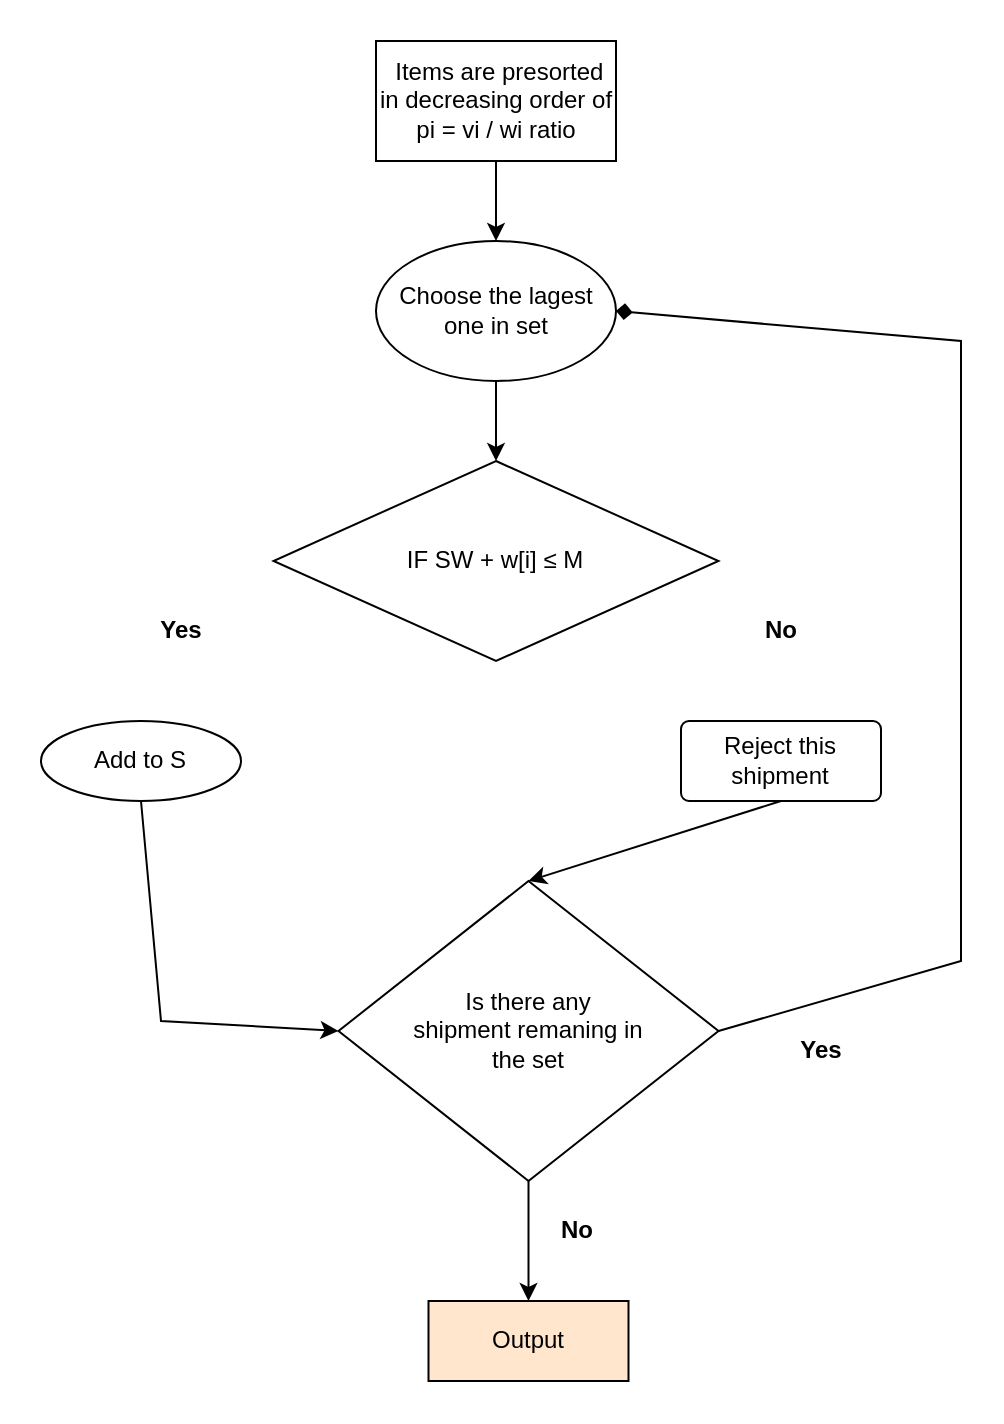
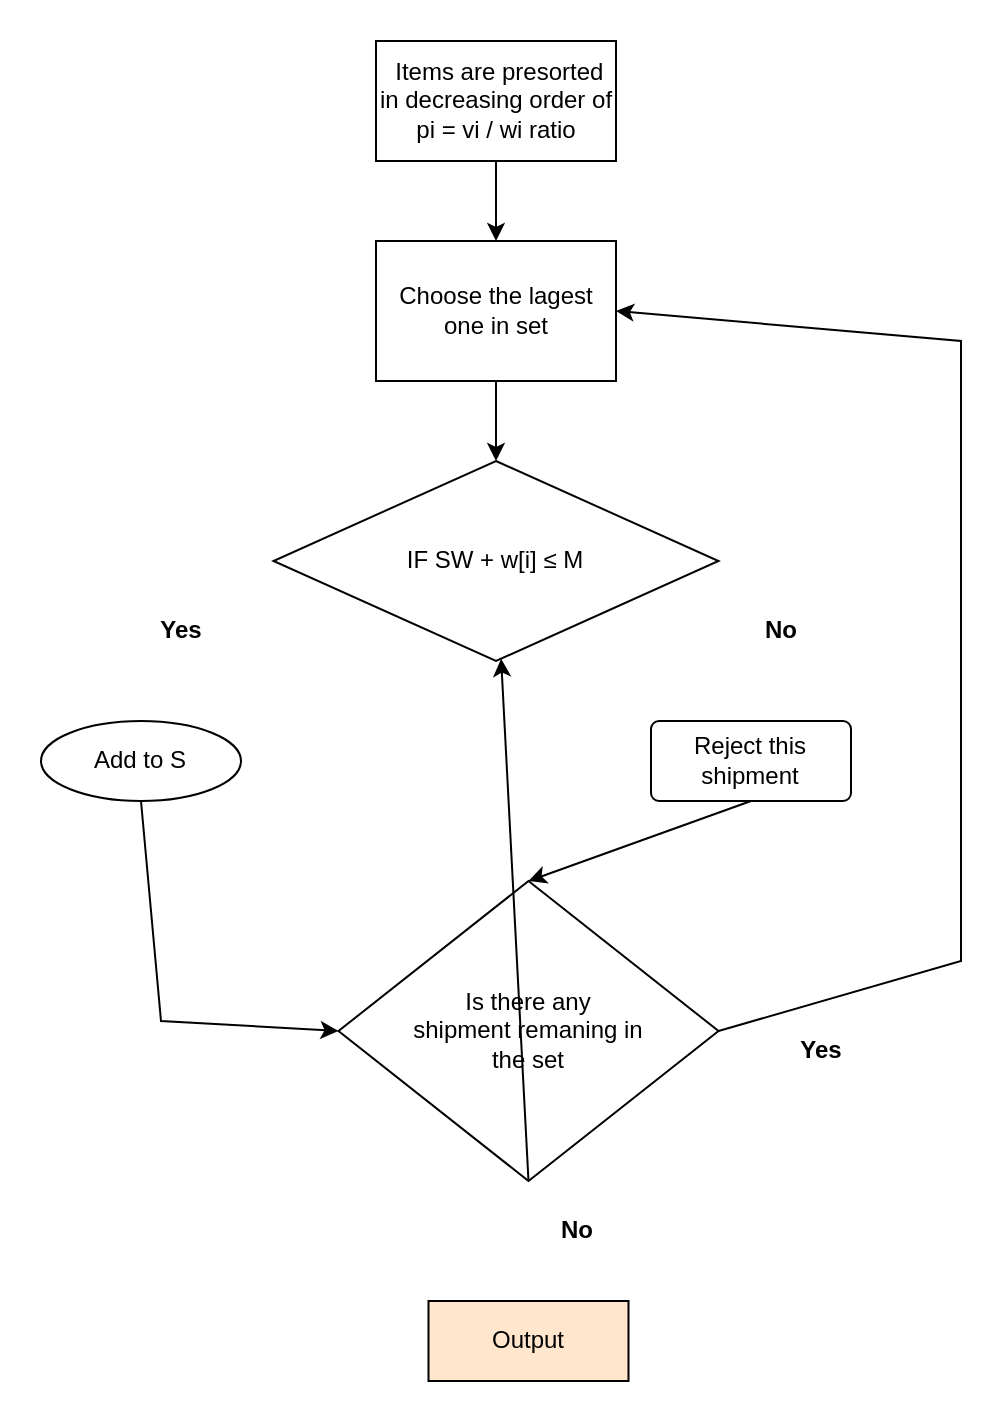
  <mxCell id="0" />
  <mxCell id="1" parent="0" />
  <mxCell id="2" value="&amp;nbsp;Items are presorted in decreasing order of pi = vi / wi ratio" style="rounded=0;whiteSpace=wrap;html=1;" vertex="1" parent="1"><mxGeometry x="187.5" y="20" width="120" height="60" as="geometry" /></mxCell>
- <mxCell id="3" value="Choose the lagest one in set" style="ellipse;whiteSpace=wrap;html=1;" vertex="1" parent="1"><mxGeometry x="187.5" y="120" width="120" height="70" as="geometry" /></mxCell>
+ <mxCell id="3" value="Choose the lagest one in set" style="rounded=0;whiteSpace=wrap;html=1;" vertex="1" parent="1"><mxGeometry x="187.5" y="120" width="120" height="70" as="geometry" /></mxCell>
  <mxCell id="4" value="" style="endArrow=classic;html=1;rounded=0;exitX=0.5;exitY=1;exitDx=0;exitDy=0;entryX=0.5;entryY=0;entryDx=0;entryDy=0;" edge="1" parent="1" source="2" target="3"><mxGeometry width="50" height="50" relative="1" as="geometry"><mxPoint x="210" y="400" as="sourcePoint" /><mxPoint x="248" y="150" as="targetPoint" /></mxGeometry></mxCell>
  <mxCell id="5" value="IF SW + w[i]&amp;nbsp;≤ M" style="shape=rhombus;perimeter=rhombusPerimeter;whiteSpace=wrap;html=1;align=center;" vertex="1" parent="1"><mxGeometry x="136.25" y="230" width="222.5" height="100" as="geometry" /></mxCell>
  <mxCell id="6" value="Add to S" style="ellipse;whiteSpace=wrap;html=1;align=center;" vertex="1" parent="1"><mxGeometry x="20" y="360" width="100" height="40" as="geometry" /></mxCell>
  <mxCell id="7" value="" style="endArrow=classic;html=1;rounded=0;exitX=0.5;exitY=1;exitDx=0;exitDy=0;entryX=0.5;entryY=0;entryDx=0;entryDy=0;" edge="1" parent="1" source="3" target="5"><mxGeometry width="50" height="50" relative="1" as="geometry"><mxPoint x="210" y="390" as="sourcePoint" /><mxPoint x="260" y="340" as="targetPoint" /></mxGeometry></mxCell>
  <mxCell id="8" value="Is there any &lt;br&gt;shipment remaning in &lt;br&gt;the set" style="shape=rhombus;perimeter=rhombusPerimeter;whiteSpace=wrap;html=1;align=center;" vertex="1" parent="1"><mxGeometry x="168.75" y="440" width="190" height="150" as="geometry" /></mxCell>
  <mxCell id="9" value="" style="endArrow=classic;html=1;rounded=0;exitX=0.5;exitY=1;exitDx=0;exitDy=0;entryX=0;entryY=0.5;entryDx=0;entryDy=0;" edge="1" parent="1" source="6" target="8"><mxGeometry width="50" height="50" relative="1" as="geometry"><mxPoint x="210" y="390" as="sourcePoint" /><mxPoint x="120" y="490" as="targetPoint" /><Array as="points"><mxPoint x="80" y="510" /></Array></mxGeometry></mxCell>
- <mxCell id="10" value="" style="endArrow=diamond;html=1;rounded=0;exitX=1;exitY=0.5;exitDx=0;exitDy=0;entryX=1;entryY=0.5;entryDx=0;entryDy=0;" edge="1" parent="1" source="8" target="3"><mxGeometry width="50" height="50" relative="1" as="geometry"><mxPoint x="210" y="390" as="sourcePoint" /><mxPoint x="360" y="430" as="targetPoint" /><Array as="points"><mxPoint x="480" y="480" /><mxPoint x="480" y="170" /></Array></mxGeometry></mxCell>
- <mxCell id="11" value="Reject this shipment" style="rounded=1;arcSize=10;whiteSpace=wrap;html=1;align=center;" vertex="1" parent="1"><mxGeometry x="340" y="360" width="100" height="40" as="geometry" /></mxCell>
+ <mxCell id="10" value="" style="endArrow=classic;html=1;rounded=0;exitX=1;exitY=0.5;exitDx=0;exitDy=0;entryX=1;entryY=0.5;entryDx=0;entryDy=0;" edge="1" parent="1" source="8" target="3"><mxGeometry width="50" height="50" relative="1" as="geometry"><mxPoint x="210" y="390" as="sourcePoint" /><mxPoint x="360" y="430" as="targetPoint" /><Array as="points"><mxPoint x="480" y="480" /><mxPoint x="480" y="170" /></Array></mxGeometry></mxCell>
+ <mxCell id="11" value="Reject this shipment" style="rounded=1;arcSize=10;whiteSpace=wrap;html=1;align=center;" vertex="1" parent="1"><mxGeometry x="325" y="360" width="100" height="40" as="geometry" /></mxCell>
  <mxCell id="12" value="" style="endArrow=classic;html=1;rounded=0;exitX=0.5;exitY=1;exitDx=0;exitDy=0;entryX=0.5;entryY=0;entryDx=0;entryDy=0;" edge="1" parent="1" source="11" target="8"><mxGeometry width="50" height="50" relative="1" as="geometry"><mxPoint x="210" y="380" as="sourcePoint" /><mxPoint x="260" y="330" as="targetPoint" /><Array as="points" /></mxGeometry></mxCell>
- <mxCell id="13" value="" style="endArrow=classic;html=1;rounded=0;exitX=0.5;exitY=1;exitDx=0;exitDy=0;entryX=0.5;entryY=0;entryDx=0;entryDy=0;" edge="1" parent="1" source="8" target="14"><mxGeometry width="50" height="50" relative="1" as="geometry"><mxPoint x="190" y="420" as="sourcePoint" /><mxPoint x="248" y="560" as="targetPoint" /></mxGeometry></mxCell>
+ <mxCell id="13" value="" style="endArrow=classic;html=1;rounded=0;exitX=0.5;exitY=1;exitDx=0;exitDy=0;" edge="1" parent="1" source="8" target="5"><mxGeometry width="50" height="50" relative="1" as="geometry"><mxPoint x="190" y="420" as="sourcePoint" /><mxPoint x="248" y="560" as="targetPoint" /></mxGeometry></mxCell>
  <mxCell id="14" value="Output" style="whiteSpace=wrap;html=1;align=center;fillColor=#ffe6cc;" vertex="1" parent="1"><mxGeometry x="213.75" y="650" width="100" height="40" as="geometry" /></mxCell>
  <mxCell id="15" value="&lt;b&gt;Yes&lt;/b&gt;" style="text;html=1;align=center;verticalAlign=middle;resizable=0;points=[];autosize=1;strokeColor=none;fillColor=none;" vertex="1" parent="1"><mxGeometry x="70" y="300" width="40" height="30" as="geometry" /></mxCell>
  <mxCell id="16" value="&lt;b&gt;No&lt;/b&gt;" style="text;html=1;align=center;verticalAlign=middle;resizable=0;points=[];autosize=1;strokeColor=none;fillColor=none;" vertex="1" parent="1"><mxGeometry x="370" y="300" width="40" height="30" as="geometry" /></mxCell>
  <mxCell id="17" value="&lt;b&gt;Yes&lt;/b&gt;" style="text;html=1;align=center;verticalAlign=middle;resizable=0;points=[];autosize=1;strokeColor=none;fillColor=none;" vertex="1" parent="1"><mxGeometry x="390" y="510" width="40" height="30" as="geometry" /></mxCell>
  <mxCell id="18" value="&lt;b&gt;No&lt;/b&gt;" style="text;html=1;align=center;verticalAlign=middle;resizable=0;points=[];autosize=1;strokeColor=none;fillColor=none;" vertex="1" parent="1"><mxGeometry x="267.5" y="600" width="40" height="30" as="geometry" /></mxCell>
